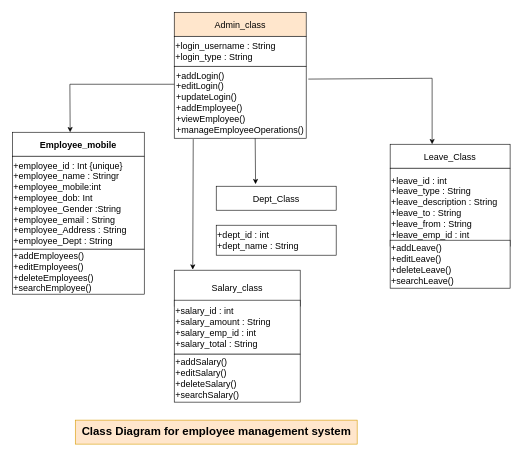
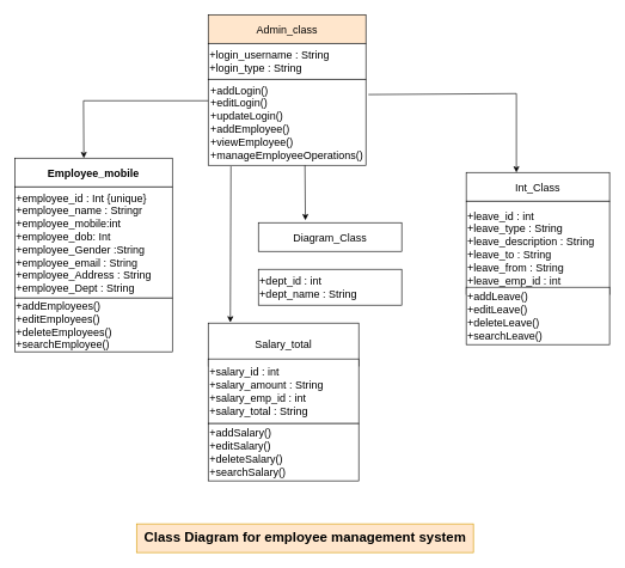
  <mxCell id="0" />
  <mxCell id="1" parent="0" />
  <mxCell id="2" value="&lt;b&gt;&lt;font style=&quot;font-size: 15px;&quot;&gt;Employee_mobile&lt;/font&gt;&lt;/b&gt;" style="rounded=0;whiteSpace=wrap;html=1;" parent="1" vertex="1"><mxGeometry x="20" y="220" width="220" height="40" as="geometry" /></mxCell>
  <mxCell id="3" value="&lt;font style=&quot;font-size: 15px;&quot;&gt;+employee_id : Int {unique}&lt;br&gt;+employee_name : Stringr&lt;br&gt;+employee_mobile:int&lt;br&gt;+employee_dob: Int&amp;nbsp;&lt;br&gt;+employee_Gender :String&lt;br&gt;+employee_email : String&lt;br&gt;+employee_Address : String&lt;br&gt;+employee_Dept : String&lt;br&gt;&lt;/font&gt;" style="whiteSpace=wrap;html=1;rounded=0;align=left;" parent="1" vertex="1"><mxGeometry x="20" y="260" width="220" height="155" as="geometry" /></mxCell>
  <mxCell id="4" value="&lt;font style=&quot;font-size: 15px;&quot;&gt;+addEmployees()&lt;br&gt;+editEmployees()&lt;br&gt;+deleteEmployees()&lt;br&gt;+searchEmployee()&lt;/font&gt;" style="rounded=0;whiteSpace=wrap;html=1;align=left;" vertex="1" parent="1"><mxGeometry x="20" y="415" width="220" height="75" as="geometry" /></mxCell>
- <mxCell id="5" value="Salary_class" style="rounded=0;whiteSpace=wrap;html=1;fontSize=15;" vertex="1" parent="1"><mxGeometry x="290" y="450" width="210" height="60" as="geometry" /></mxCell>
+ <mxCell id="5" value="Salary_total" style="rounded=0;whiteSpace=wrap;html=1;fontSize=15;" vertex="1" parent="1"><mxGeometry x="290" y="450" width="210" height="60" as="geometry" /></mxCell>
  <mxCell id="6" value="+salary_id : int&lt;br&gt;+salary_amount : String&lt;br&gt;+salary_emp_id : int&lt;br&gt;+salary_total : String" style="rounded=0;whiteSpace=wrap;html=1;fontSize=15;align=left;" vertex="1" parent="1"><mxGeometry x="290" y="500" width="210" height="90" as="geometry" /></mxCell>
  <mxCell id="7" value="+addSalary()&lt;br&gt;+editSalary()&lt;br&gt;+deleteSalary()&lt;br&gt;+searchSalary()" style="rounded=0;whiteSpace=wrap;html=1;fontSize=15;align=left;" vertex="1" parent="1"><mxGeometry x="290" y="590" width="210" height="80" as="geometry" /></mxCell>
- <mxCell id="8" value="Dept_Class" style="rounded=0;whiteSpace=wrap;html=1;fontSize=15;" vertex="1" parent="1"><mxGeometry x="360" y="310" width="200" height="40" as="geometry" /></mxCell>
+ <mxCell id="8" value="Diagram_Class" style="rounded=0;whiteSpace=wrap;html=1;fontSize=15;" vertex="1" parent="1"><mxGeometry x="360" y="310" width="200" height="40" as="geometry" /></mxCell>
  <mxCell id="9" value="+dept_id : int&lt;br&gt;+dept_name : String" style="rounded=0;whiteSpace=wrap;html=1;fontSize=15;align=left;" vertex="1" parent="1"><mxGeometry x="360" y="375" width="200" height="50" as="geometry" /></mxCell>
  <mxCell id="10" value="Admin_class" style="whiteSpace=wrap;html=1;fontSize=15;fillColor=#ffe6cc;" vertex="1" parent="1"><mxGeometry x="290" y="20" width="220" height="40" as="geometry" /></mxCell>
  <mxCell id="11" value="+login_username : String&lt;br&gt;+login_type : String" style="whiteSpace=wrap;html=1;fontSize=15;align=left;" vertex="1" parent="1"><mxGeometry x="290" y="60" width="220" height="50" as="geometry" /></mxCell>
  <mxCell id="12" value="&lt;div style=&quot;text-align: left;&quot;&gt;&lt;span style=&quot;background-color: initial;&quot;&gt;+addLogin()&lt;/span&gt;&lt;/div&gt;&lt;div style=&quot;text-align: left;&quot;&gt;&lt;span style=&quot;background-color: initial;&quot;&gt;+editLogin()&lt;/span&gt;&lt;/div&gt;&lt;div style=&quot;text-align: left;&quot;&gt;&lt;span style=&quot;background-color: initial;&quot;&gt;+updateLogin()&lt;/span&gt;&lt;/div&gt;&lt;div style=&quot;text-align: left;&quot;&gt;&lt;span style=&quot;background-color: initial;&quot;&gt;+addEmployee()&lt;/span&gt;&lt;/div&gt;&lt;div style=&quot;text-align: left;&quot;&gt;&lt;span style=&quot;background-color: initial;&quot;&gt;+viewEmployee()&lt;/span&gt;&lt;/div&gt;&lt;div style=&quot;text-align: left;&quot;&gt;&lt;span style=&quot;background-color: initial;&quot;&gt;+manageEmployeeOperations()&lt;/span&gt;&lt;/div&gt;" style="whiteSpace=wrap;html=1;fontSize=15;" vertex="1" parent="1"><mxGeometry x="290" y="110" width="220" height="120" as="geometry" /></mxCell>
- <mxCell id="13" value="Leave_Class" style="rounded=0;whiteSpace=wrap;html=1;fontSize=15;align=center;" vertex="1" parent="1"><mxGeometry x="650" y="240" width="200" height="40" as="geometry" /></mxCell>
+ <mxCell id="13" value="Int_Class" style="rounded=0;whiteSpace=wrap;html=1;fontSize=15;align=center;" vertex="1" parent="1"><mxGeometry x="650" y="240" width="200" height="40" as="geometry" /></mxCell>
  <mxCell id="14" value="+leave_id : int&lt;br&gt;+leave_type : String&lt;br&gt;+leave_description : String&lt;br&gt;+leave_to : String&lt;br&gt;+leave_from : String&lt;br&gt;+leave_emp_id : int" style="whiteSpace=wrap;html=1;fontSize=15;align=left;" vertex="1" parent="1"><mxGeometry x="650" y="280" width="200" height="130" as="geometry" /></mxCell>
  <mxCell id="15" value="+addLeave()&lt;br&gt;+editLeave()&lt;br&gt;+deleteLeave()&lt;br&gt;+searchLeave()" style="rounded=0;whiteSpace=wrap;html=1;fontSize=15;align=left;" vertex="1" parent="1"><mxGeometry x="650" y="400" width="200" height="80" as="geometry" /></mxCell>
  <mxCell id="16" value="" style="endArrow=classic;html=1;rounded=0;fontSize=15;entryX=0.328;entryY=-0.085;entryDx=0;entryDy=0;entryPerimeter=0;" edge="1" parent="1" target="8"><mxGeometry width="50" height="50" relative="1" as="geometry"><mxPoint x="425" y="230" as="sourcePoint" /><mxPoint x="419" y="310" as="targetPoint" /></mxGeometry></mxCell>
  <mxCell id="17" value="" style="endArrow=classic;html=1;rounded=0;fontSize=15;exitX=0.144;exitY=1.012;exitDx=0;exitDy=0;exitPerimeter=0;entryX=0.147;entryY=-0.017;entryDx=0;entryDy=0;entryPerimeter=0;" edge="1" parent="1" source="12" target="5"><mxGeometry width="50" height="50" relative="1" as="geometry"><mxPoint x="290" y="340" as="sourcePoint" /><mxPoint x="340" y="290" as="targetPoint" /></mxGeometry></mxCell>
  <mxCell id="18" value="" style="endArrow=classic;html=1;rounded=0;fontSize=15;exitX=1.016;exitY=0.178;exitDx=0;exitDy=0;exitPerimeter=0;" edge="1" parent="1" source="12"><mxGeometry width="50" height="50" relative="1" as="geometry"><mxPoint x="580" y="130" as="sourcePoint" /><mxPoint x="720" y="240" as="targetPoint" /><Array as="points"><mxPoint x="720" y="130" /></Array></mxGeometry></mxCell>
  <mxCell id="19" value="" style="endArrow=classic;html=1;rounded=0;fontSize=15;exitX=0;exitY=0.25;exitDx=0;exitDy=0;" edge="1" parent="1" source="12"><mxGeometry width="50" height="50" relative="1" as="geometry"><mxPoint x="-90" y="111.36" as="sourcePoint" /><mxPoint x="116.48" y="220" as="targetPoint" /><Array as="points"><mxPoint x="116" y="140" /></Array></mxGeometry></mxCell>
- <mxCell id="20" value="&lt;font style=&quot;font-size: 19px;&quot;&gt;&lt;b&gt;Class Diagram for employee management system&lt;/b&gt;&lt;/font&gt;" style="text;html=1;align=center;verticalAlign=middle;resizable=0;points=[];autosize=1;strokeColor=#d79b00;fillColor=#ffe6cc;fontSize=15;" vertex="1" parent="1"><mxGeometry x="125" y="700" width="470" height="40" as="geometry" /></mxCell>
+ <mxCell id="20" value="&lt;font style=&quot;font-size: 19px;&quot;&gt;&lt;b&gt;Class Diagram for employee management system&lt;/b&gt;&lt;/font&gt;" style="text;html=1;align=center;verticalAlign=middle;resizable=0;points=[];autosize=1;strokeColor=#d79b00;fillColor=#ffe6cc;fontSize=15;" vertex="1" parent="1"><mxGeometry x="190" y="730" width="470" height="40" as="geometry" /></mxCell>
